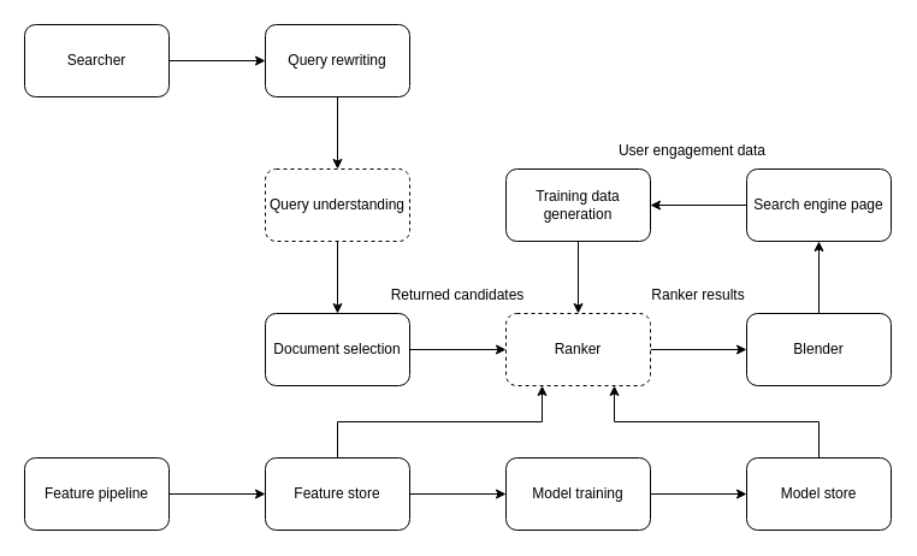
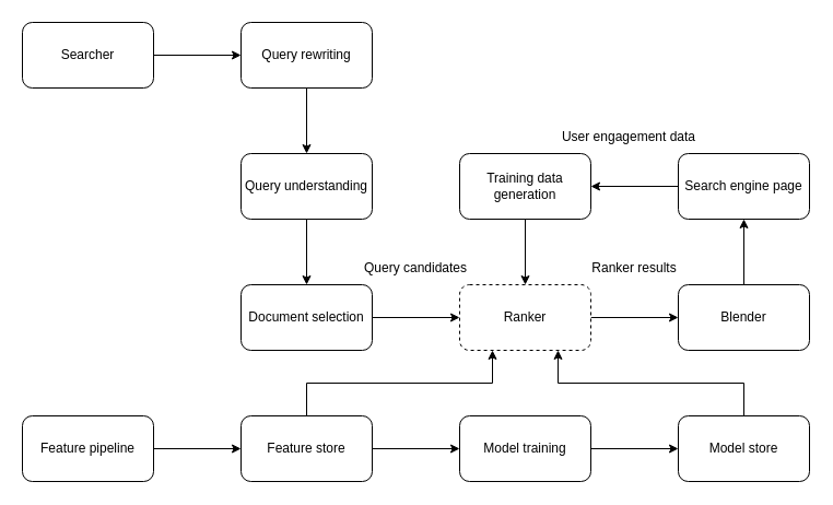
  <mxCell id="0" />
  <mxCell id="1" parent="0" />
  <mxCell id="2" style="edgeStyle=orthogonalEdgeStyle;rounded=0;orthogonalLoop=1;jettySize=auto;html=1;exitX=1;exitY=0.5;exitDx=0;exitDy=0;entryX=0;entryY=0.5;entryDx=0;entryDy=0;" parent="1" source="3" target="5" edge="1"><mxGeometry relative="1" as="geometry" /></mxCell>
  <mxCell id="3" value="Searcher" style="rounded=1;whiteSpace=wrap;html=1;" parent="1" vertex="1"><mxGeometry x="20" y="20" width="120" height="60" as="geometry" /></mxCell>
  <mxCell id="4" style="edgeStyle=orthogonalEdgeStyle;rounded=0;orthogonalLoop=1;jettySize=auto;html=1;exitX=0.5;exitY=1;exitDx=0;exitDy=0;entryX=0.5;entryY=0;entryDx=0;entryDy=0;" parent="1" source="5" target="7" edge="1"><mxGeometry relative="1" as="geometry" /></mxCell>
  <mxCell id="5" value="Query rewriting" style="rounded=1;whiteSpace=wrap;html=1;" parent="1" vertex="1"><mxGeometry x="220" y="20" width="120" height="60" as="geometry" /></mxCell>
  <mxCell id="6" style="edgeStyle=orthogonalEdgeStyle;rounded=0;orthogonalLoop=1;jettySize=auto;html=1;exitX=0.5;exitY=1;exitDx=0;exitDy=0;entryX=0.5;entryY=0;entryDx=0;entryDy=0;" parent="1" source="7" target="9" edge="1"><mxGeometry relative="1" as="geometry" /></mxCell>
- <mxCell id="7" value="Query understanding" style="rounded=1;whiteSpace=wrap;html=1;dashed=1;" parent="1" vertex="1"><mxGeometry x="220" y="140" width="120" height="60" as="geometry" /></mxCell>
+ <mxCell id="7" value="Query understanding" style="rounded=1;whiteSpace=wrap;html=1;" parent="1" vertex="1"><mxGeometry x="220" y="140" width="120" height="60" as="geometry" /></mxCell>
  <mxCell id="8" style="edgeStyle=orthogonalEdgeStyle;rounded=0;orthogonalLoop=1;jettySize=auto;html=1;exitX=1;exitY=0.5;exitDx=0;exitDy=0;entryX=0;entryY=0.5;entryDx=0;entryDy=0;" edge="1" parent="1" source="9" target="11"><mxGeometry relative="1" as="geometry" /></mxCell>
  <mxCell id="9" value="Document selection" style="rounded=1;whiteSpace=wrap;html=1;" parent="1" vertex="1"><mxGeometry x="220" y="260" width="120" height="60" as="geometry" /></mxCell>
  <mxCell id="10" style="edgeStyle=orthogonalEdgeStyle;rounded=0;orthogonalLoop=1;jettySize=auto;html=1;exitX=1;exitY=0.5;exitDx=0;exitDy=0;entryX=0;entryY=0.5;entryDx=0;entryDy=0;" edge="1" parent="1" source="11" target="13"><mxGeometry relative="1" as="geometry" /></mxCell>
  <mxCell id="11" value="Ranker" style="rounded=1;whiteSpace=wrap;html=1;dashed=1;" parent="1" vertex="1"><mxGeometry x="420" y="260" width="120" height="60" as="geometry" /></mxCell>
  <mxCell id="12" style="edgeStyle=orthogonalEdgeStyle;rounded=0;orthogonalLoop=1;jettySize=auto;html=1;exitX=0.5;exitY=0;exitDx=0;exitDy=0;entryX=0.5;entryY=1;entryDx=0;entryDy=0;" edge="1" parent="1" source="13" target="18"><mxGeometry relative="1" as="geometry" /></mxCell>
  <mxCell id="13" value="Blender" style="rounded=1;whiteSpace=wrap;html=1;" parent="1" vertex="1"><mxGeometry x="620" y="260" width="120" height="60" as="geometry" /></mxCell>
  <mxCell id="14" style="edgeStyle=orthogonalEdgeStyle;rounded=0;orthogonalLoop=1;jettySize=auto;html=1;exitX=0.5;exitY=1;exitDx=0;exitDy=0;entryX=0.5;entryY=0;entryDx=0;entryDy=0;" edge="1" parent="1" source="15" target="11"><mxGeometry relative="1" as="geometry" /></mxCell>
  <mxCell id="15" value="Training data generation" style="rounded=1;whiteSpace=wrap;html=1;" parent="1" vertex="1"><mxGeometry x="420" y="140" width="120" height="60" as="geometry" /></mxCell>
  <mxCell id="16" value="User engagement data" style="text;html=1;strokeColor=none;fillColor=none;align=center;verticalAlign=middle;whiteSpace=wrap;rounded=0;" parent="1" vertex="1"><mxGeometry x="505" y="110" width="140" height="30" as="geometry" /></mxCell>
  <mxCell id="17" style="edgeStyle=orthogonalEdgeStyle;rounded=0;orthogonalLoop=1;jettySize=auto;html=1;exitX=0;exitY=0.5;exitDx=0;exitDy=0;entryX=1;entryY=0.5;entryDx=0;entryDy=0;" edge="1" parent="1" source="18" target="15"><mxGeometry relative="1" as="geometry" /></mxCell>
  <mxCell id="18" value="Search engine page" style="rounded=1;whiteSpace=wrap;html=1;" vertex="1" parent="1"><mxGeometry x="620" y="140" width="120" height="60" as="geometry" /></mxCell>
- <mxCell id="19" value="Returned candidates" style="text;html=1;strokeColor=none;fillColor=none;align=center;verticalAlign=middle;whiteSpace=wrap;rounded=0;" vertex="1" parent="1"><mxGeometry x="320" y="230" width="120" height="30" as="geometry" /></mxCell>
+ <mxCell id="19" value="Query candidates" style="text;html=1;strokeColor=none;fillColor=none;align=center;verticalAlign=middle;whiteSpace=wrap;rounded=0;" vertex="1" parent="1"><mxGeometry x="320" y="230" width="120" height="30" as="geometry" /></mxCell>
  <mxCell id="20" value="Ranker results" style="text;html=1;strokeColor=none;fillColor=none;align=center;verticalAlign=middle;whiteSpace=wrap;rounded=0;" vertex="1" parent="1"><mxGeometry x="540" y="230" width="80" height="30" as="geometry" /></mxCell>
  <mxCell id="21" style="edgeStyle=orthogonalEdgeStyle;rounded=0;orthogonalLoop=1;jettySize=auto;html=1;exitX=0.5;exitY=0;exitDx=0;exitDy=0;entryX=0.25;entryY=1;entryDx=0;entryDy=0;" edge="1" parent="1" source="23" target="11"><mxGeometry relative="1" as="geometry" /></mxCell>
  <mxCell id="22" style="edgeStyle=orthogonalEdgeStyle;rounded=0;orthogonalLoop=1;jettySize=auto;html=1;exitX=1;exitY=0.5;exitDx=0;exitDy=0;entryX=0;entryY=0.5;entryDx=0;entryDy=0;" edge="1" parent="1" source="23" target="27"><mxGeometry relative="1" as="geometry" /></mxCell>
  <mxCell id="23" value="Feature store" style="rounded=1;whiteSpace=wrap;html=1;" vertex="1" parent="1"><mxGeometry x="220" y="380" width="120" height="60" as="geometry" /></mxCell>
  <mxCell id="24" style="edgeStyle=orthogonalEdgeStyle;rounded=0;orthogonalLoop=1;jettySize=auto;html=1;exitX=1;exitY=0.5;exitDx=0;exitDy=0;entryX=0;entryY=0.5;entryDx=0;entryDy=0;" edge="1" parent="1" source="25" target="23"><mxGeometry relative="1" as="geometry" /></mxCell>
  <mxCell id="25" value="Feature pipeline" style="rounded=1;whiteSpace=wrap;html=1;" vertex="1" parent="1"><mxGeometry x="20" y="380" width="120" height="60" as="geometry" /></mxCell>
  <mxCell id="26" style="edgeStyle=orthogonalEdgeStyle;rounded=0;orthogonalLoop=1;jettySize=auto;html=1;exitX=1;exitY=0.5;exitDx=0;exitDy=0;entryX=0;entryY=0.5;entryDx=0;entryDy=0;" edge="1" parent="1" source="27" target="29"><mxGeometry relative="1" as="geometry" /></mxCell>
  <mxCell id="27" value="Model training" style="rounded=1;whiteSpace=wrap;html=1;" vertex="1" parent="1"><mxGeometry x="420" y="380" width="120" height="60" as="geometry" /></mxCell>
  <mxCell id="28" style="edgeStyle=orthogonalEdgeStyle;rounded=0;orthogonalLoop=1;jettySize=auto;html=1;exitX=0.5;exitY=0;exitDx=0;exitDy=0;entryX=0.75;entryY=1;entryDx=0;entryDy=0;" edge="1" parent="1" source="29" target="11"><mxGeometry relative="1" as="geometry" /></mxCell>
  <mxCell id="29" value="Model store" style="rounded=1;whiteSpace=wrap;html=1;" vertex="1" parent="1"><mxGeometry x="620" y="380" width="120" height="60" as="geometry" /></mxCell>
